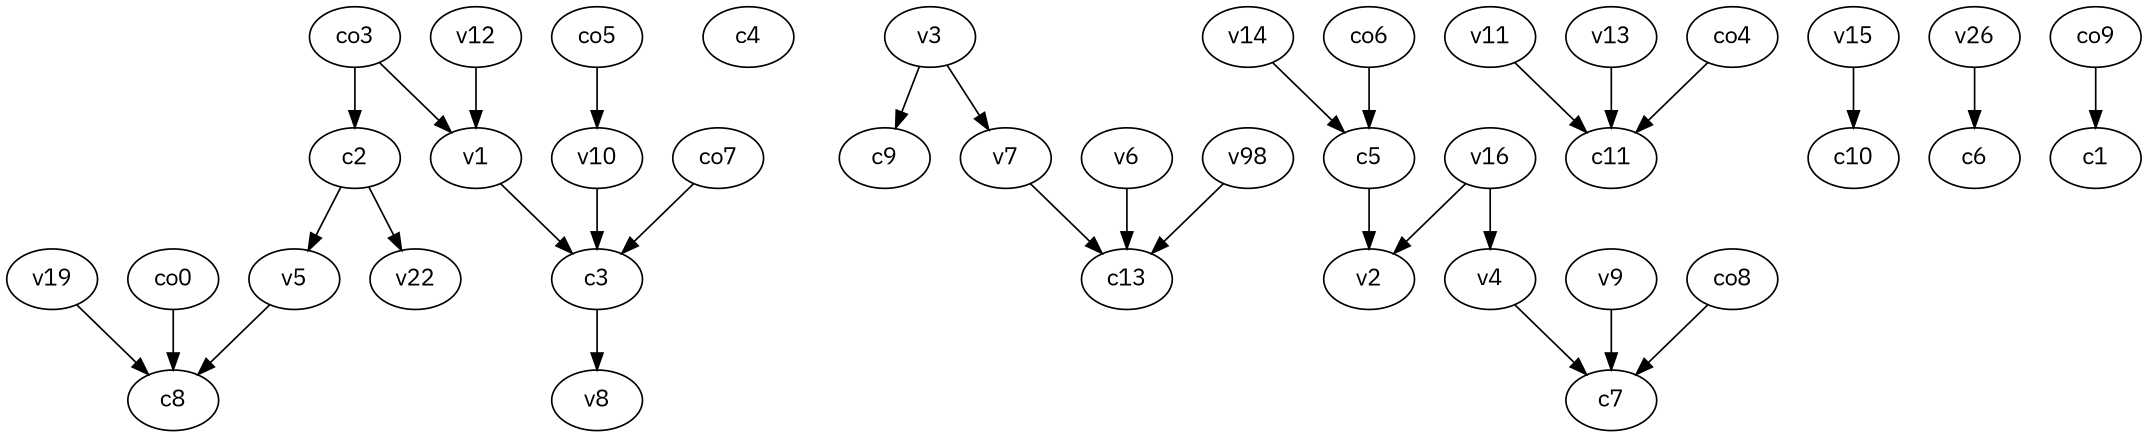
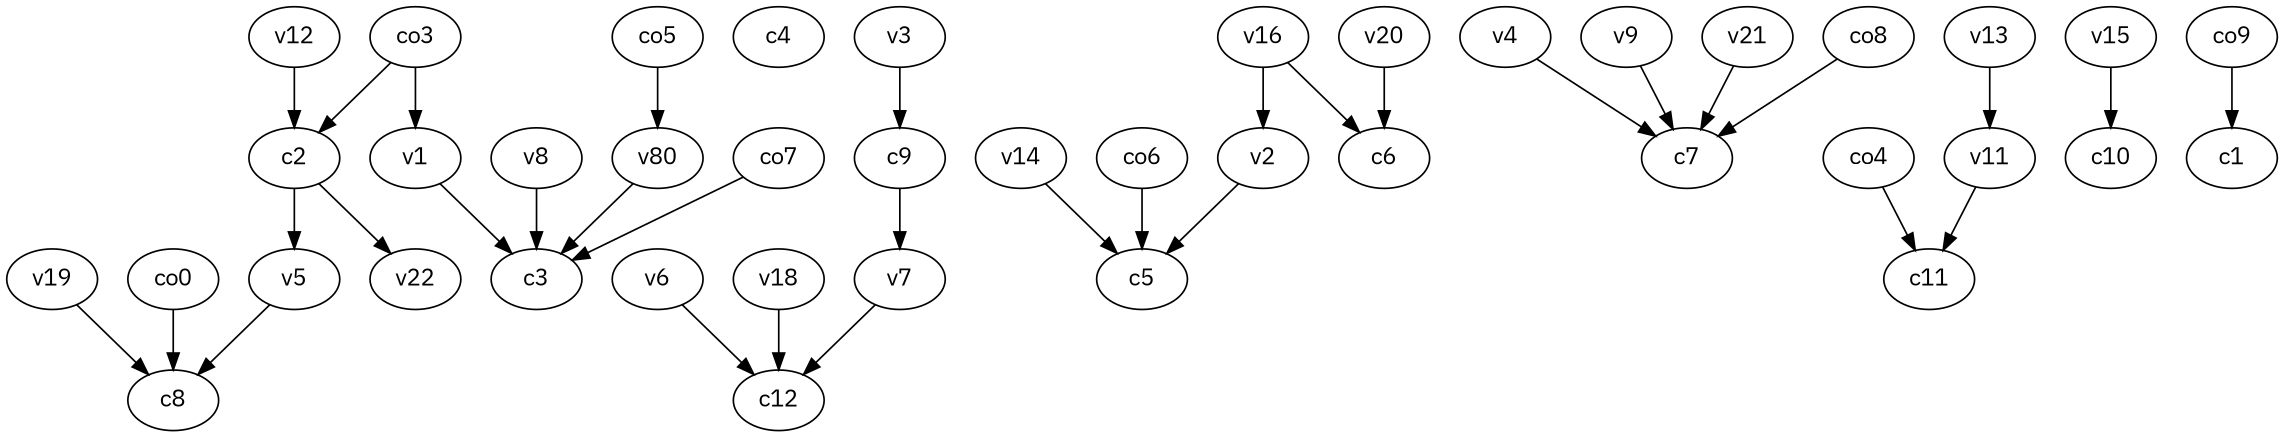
  strict digraph {
    fontname="IBM Plex Sans"
    node [fontname="IBM Plex Sans"]
    edge [fontname="IBM Plex Sans" weight=1]
    c2
    v5
    v22
    c8
    c4
    c9
    v7
-   c12 [label=c13]
+   c12
    v1
    c3
    v2
    c5
    v3
    v4
    c7
    v6
    v8
    v9
-   v10
+   v10 [label=v80]
    v11
    c11
    v12
    v13
    v14
    v15
    c10
    v16
    c6
-   v18 [label=v98]
+   v18
    v19
-   v20 [label=v26]
+   v20
+   v21
    n33 [label=co0]
    co3
    co4
    co5
    co6
    co7
    co8
    co9
    c1
    c2 -> v5
    c2 -> v22
    v5 -> c8
-   v3 -> v7
+   c9 -> v7
    v7 -> c12
    v1 -> c3
-   c5 -> v2
+   v2 -> c5
    v3 -> c9
    v4 -> c7
    v6 -> c12
-   c3 -> v8
+   v8 -> c3
    v9 -> c7
    v10 -> c3
    v11 -> c11
-   v12 -> v1
-   v13 -> c11
+   v12 -> c2
+   v13 -> v11
    v14 -> c5
    v15 -> c10
    v16 -> v2
-   v16 -> v4
+   v16 -> c6
    v18 -> c12
    v19 -> c8
    v20 -> c6
+   v21 -> c7
    n33 -> c8
    co3 -> c2
    co3 -> v1
    co4 -> c11
    co5 -> v10
    co6 -> c5
    co7 -> c3
    co8 -> c7
    co9 -> c1
  }
